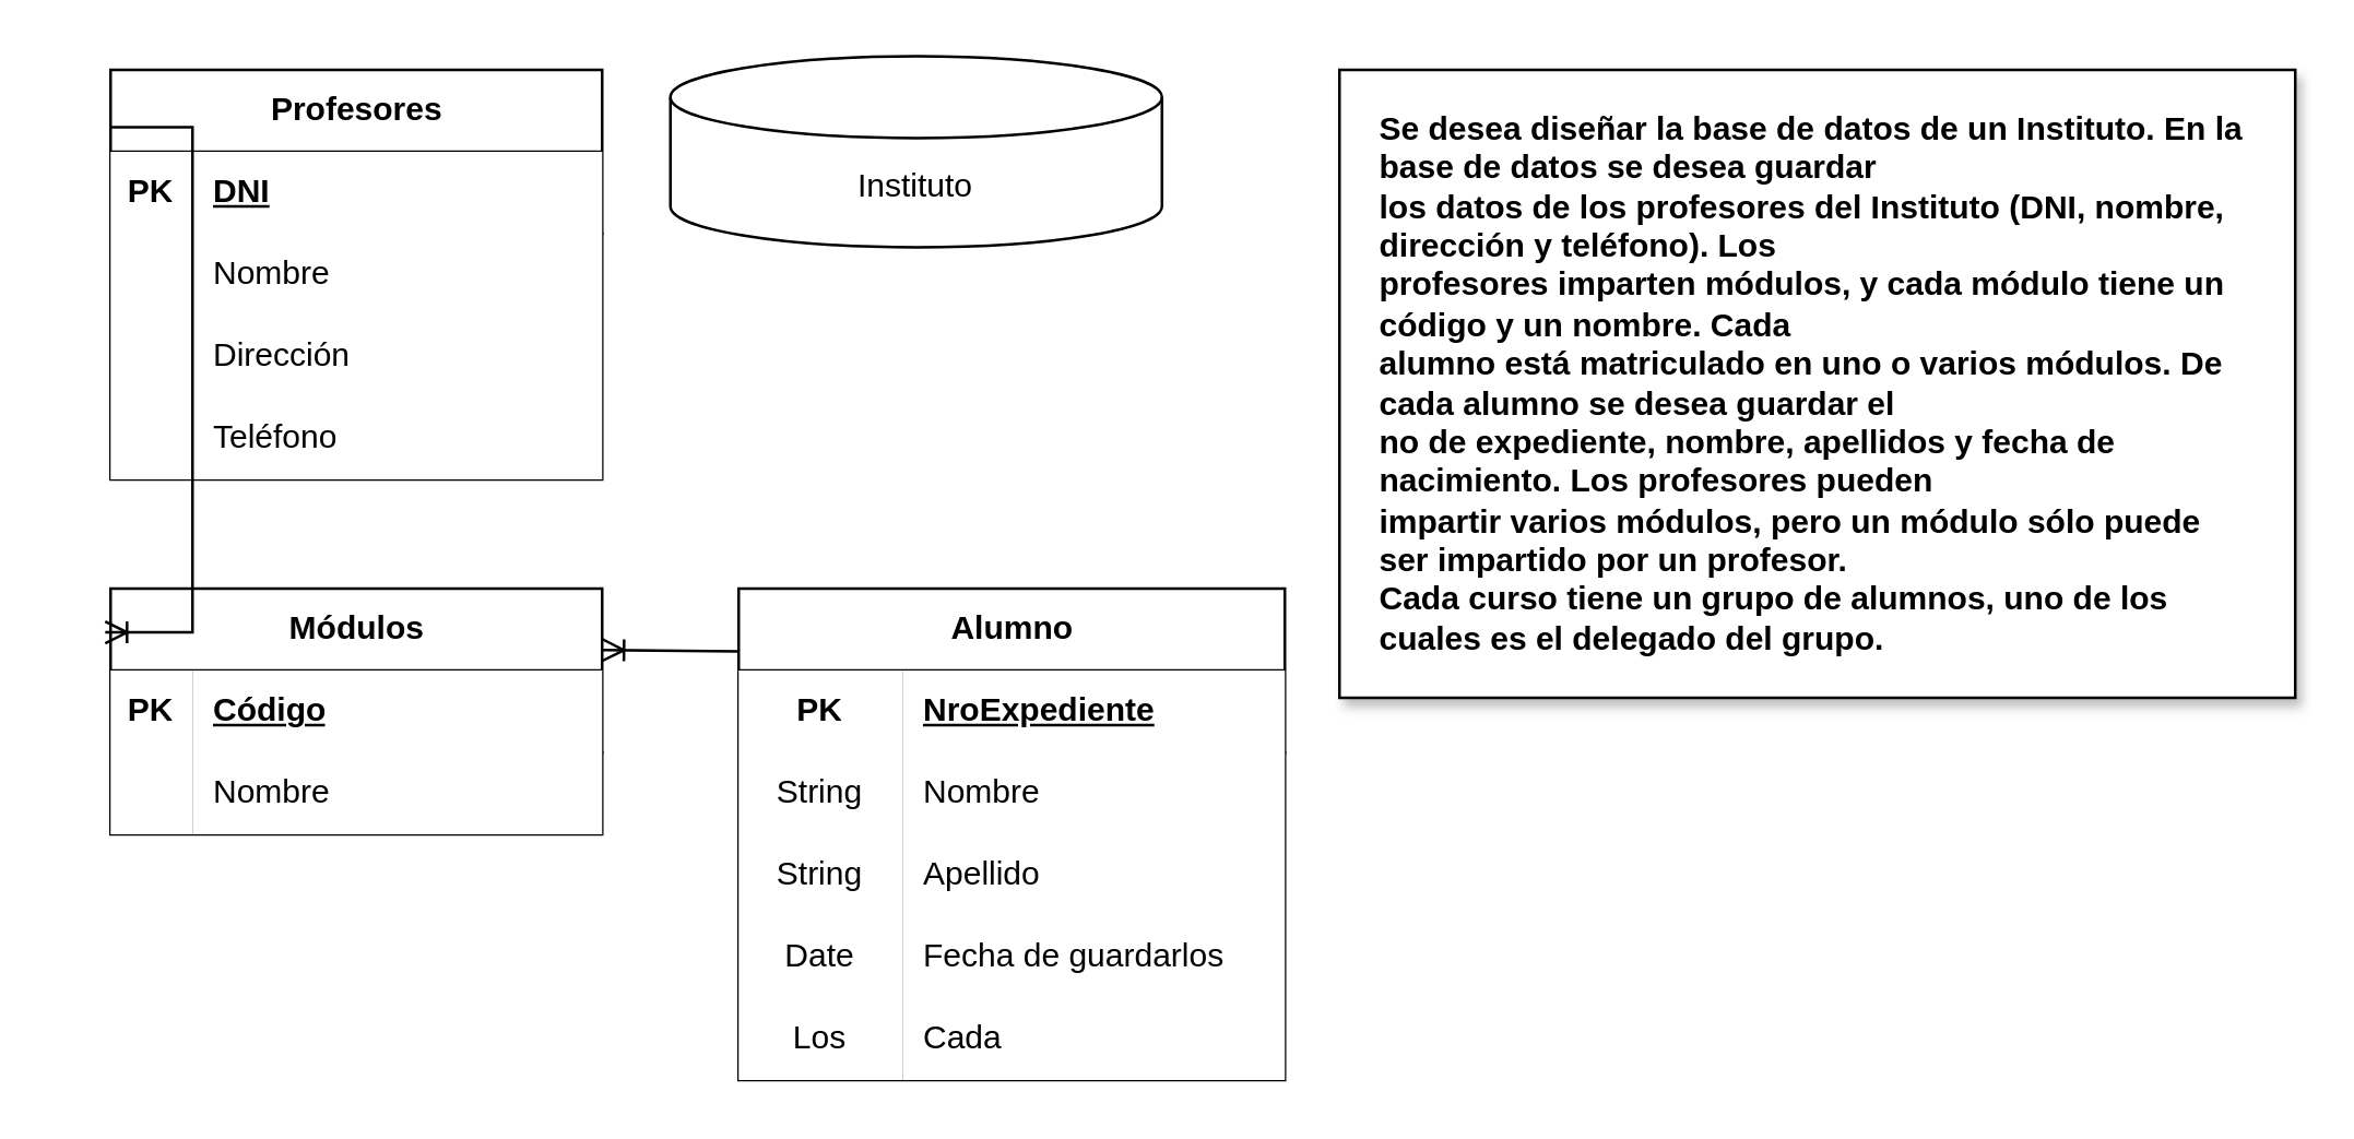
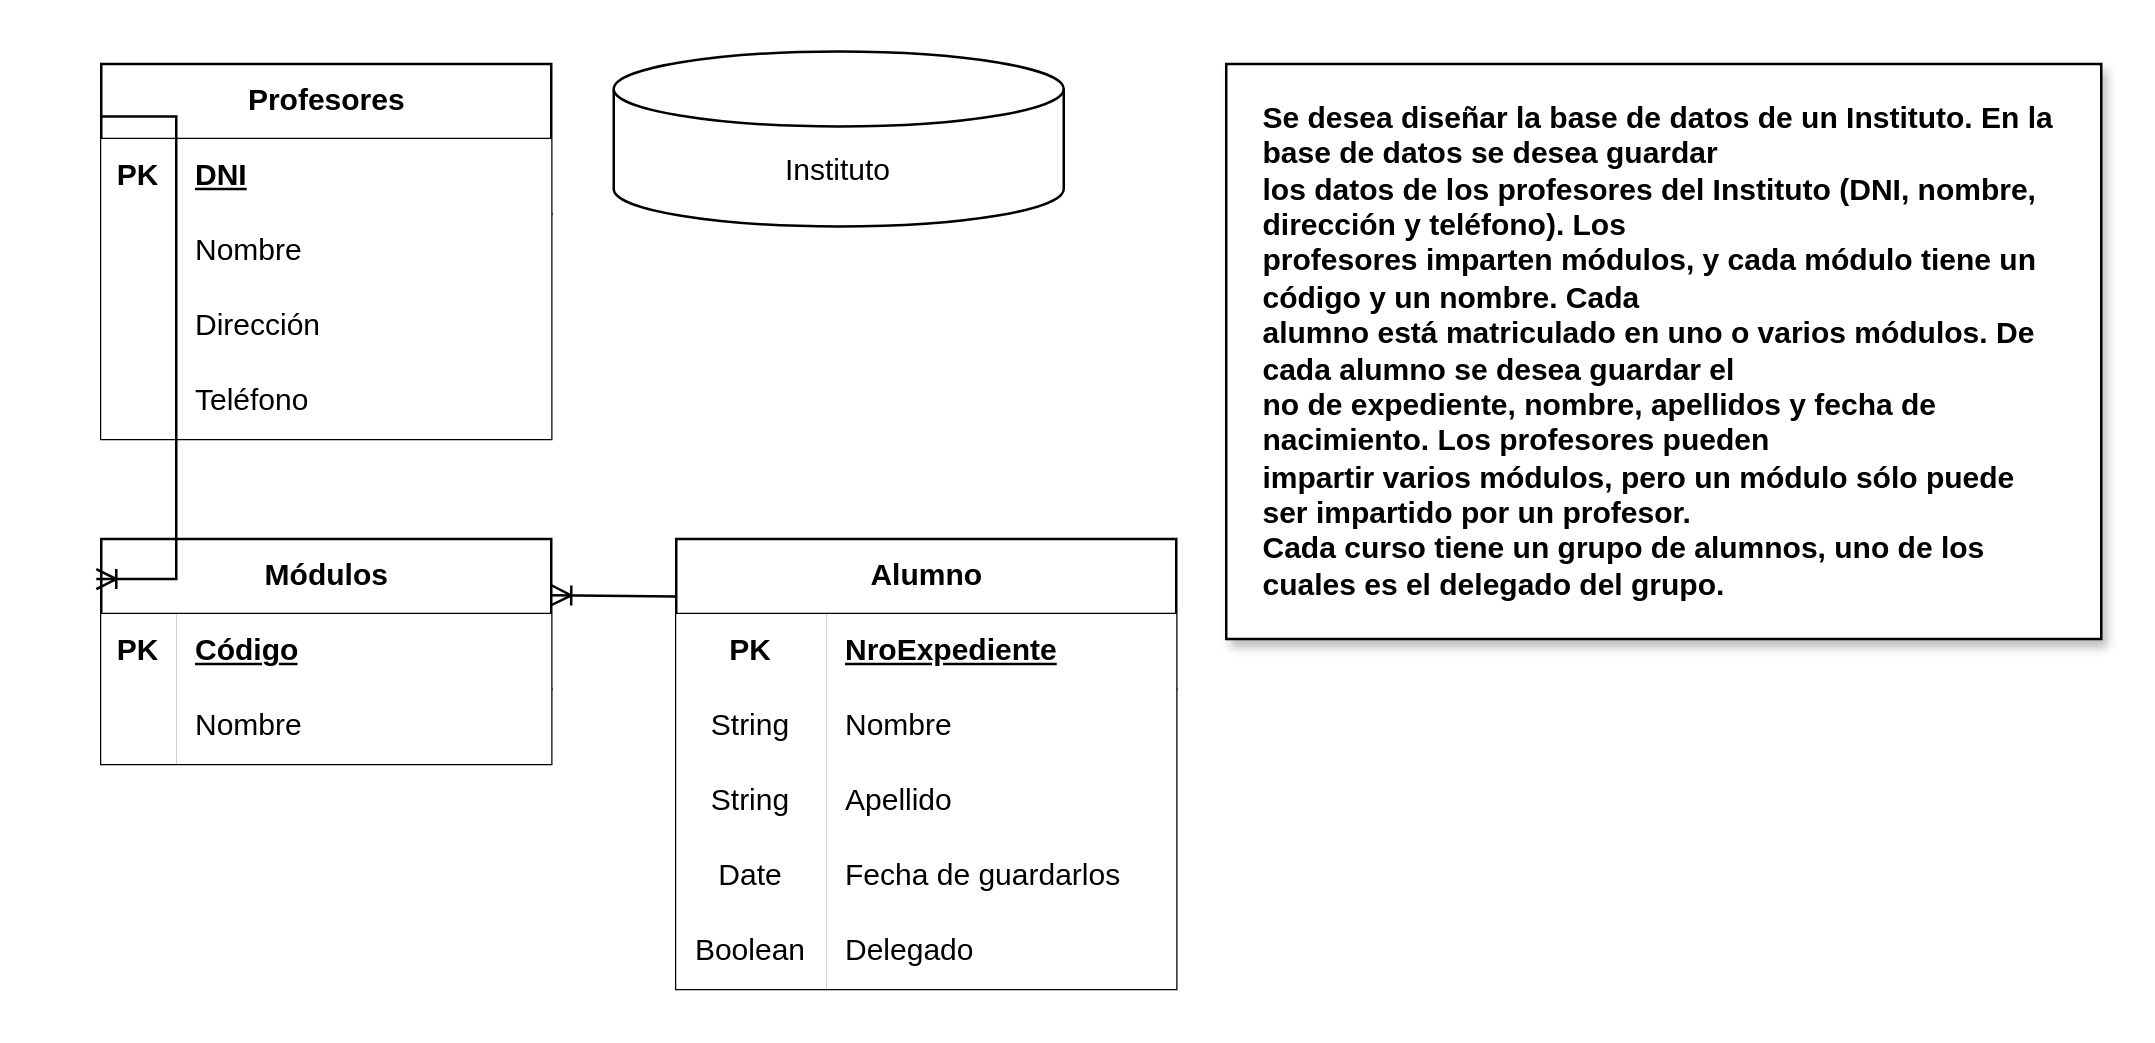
  <mxCell id="0" />
  <mxCell id="1" parent="0" />
  <mxCell id="2" value="Se desea diseñar la base de datos de un Instituto. En la base de datos se desea guardar&lt;br style=&quot;padding: 0px; margin: 0px;&quot;&gt;los datos de los profesores del Instituto (DNI, nombre, dirección y teléfono). Los&lt;br style=&quot;padding: 0px; margin: 0px;&quot;&gt;profesores imparten módulos, y cada módulo tiene un código y un nombre. Cada&lt;br style=&quot;padding: 0px; margin: 0px;&quot;&gt;alumno está matriculado en uno o varios módulos. De cada alumno se desea guardar el&lt;br style=&quot;padding: 0px; margin: 0px;&quot;&gt;no de expediente, nombre, apellidos y fecha de nacimiento. Los profesores pueden&lt;br style=&quot;padding: 0px; margin: 0px;&quot;&gt;impartir varios módulos, pero un módulo sólo puede ser impartido por un profesor.&lt;br style=&quot;padding: 0px; margin: 0px;&quot;&gt;Cada curso tiene un grupo de alumnos, uno de los cuales es el delegado del grupo." style="text;html=1;align=left;verticalAlign=middle;whiteSpace=wrap;rounded=0;fontFamily=Helvetica;fontSize=12;fontColor=default;fontStyle=1;fillColor=default;strokeColor=default;perimeterSpacing=0;glass=0;shadow=1;spacingTop=0;spacing=15;" vertex="1" parent="1"><mxGeometry x="490" y="25" width="350" height="230" as="geometry" /></mxCell>
  <mxCell id="3" value="Profesores" style="shape=table;startSize=30;container=1;collapsible=1;childLayout=tableLayout;fixedRows=1;rowLines=0;fontStyle=1;align=center;resizeLast=1;html=1;" vertex="1" parent="1"><mxGeometry x="40" y="25" width="180" height="150" as="geometry" /></mxCell>
  <mxCell id="4" value="" style="shape=tableRow;horizontal=0;startSize=0;swimlaneHead=0;swimlaneBody=0;fillColor=none;collapsible=0;dropTarget=0;points=[[0,0.5],[1,0.5]];portConstraint=eastwest;top=0;left=0;right=0;bottom=1;" vertex="1" parent="3"><mxGeometry y="30" width="180" height="30" as="geometry" /></mxCell>
  <mxCell id="5" value="PK" style="shape=partialRectangle;connectable=0;top=0;left=0;bottom=0;right=0;fontStyle=1;overflow=hidden;whiteSpace=wrap;html=1;" vertex="1" parent="4"><mxGeometry width="30" height="30" as="geometry"><mxRectangle width="30" height="30" as="alternateBounds" /></mxGeometry></mxCell>
  <mxCell id="6" value="DNI" style="shape=partialRectangle;connectable=0;top=0;left=0;bottom=0;right=0;align=left;spacingLeft=6;fontStyle=5;overflow=hidden;whiteSpace=wrap;html=1;" vertex="1" parent="4"><mxGeometry x="30" width="150" height="30" as="geometry"><mxRectangle width="150" height="30" as="alternateBounds" /></mxGeometry></mxCell>
  <mxCell id="7" value="" style="shape=tableRow;horizontal=0;startSize=0;swimlaneHead=0;swimlaneBody=0;fillColor=none;collapsible=0;dropTarget=0;points=[[0,0.5],[1,0.5]];portConstraint=eastwest;top=0;left=0;right=0;bottom=0;" vertex="1" parent="3"><mxGeometry y="60" width="180" height="30" as="geometry" /></mxCell>
  <mxCell id="8" value="" style="shape=partialRectangle;connectable=0;top=0;left=0;bottom=0;right=0;editable=1;overflow=hidden;whiteSpace=wrap;html=1;" vertex="1" parent="7"><mxGeometry width="30" height="30" as="geometry"><mxRectangle width="30" height="30" as="alternateBounds" /></mxGeometry></mxCell>
  <mxCell id="9" value="Nombre" style="shape=partialRectangle;connectable=0;top=0;left=0;bottom=0;right=0;align=left;spacingLeft=6;overflow=hidden;whiteSpace=wrap;html=1;" vertex="1" parent="7"><mxGeometry x="30" width="150" height="30" as="geometry"><mxRectangle width="150" height="30" as="alternateBounds" /></mxGeometry></mxCell>
  <mxCell id="10" value="" style="shape=tableRow;horizontal=0;startSize=0;swimlaneHead=0;swimlaneBody=0;fillColor=none;collapsible=0;dropTarget=0;points=[[0,0.5],[1,0.5]];portConstraint=eastwest;top=0;left=0;right=0;bottom=0;" vertex="1" parent="3"><mxGeometry y="90" width="180" height="30" as="geometry" /></mxCell>
  <mxCell id="11" value="" style="shape=partialRectangle;connectable=0;top=0;left=0;bottom=0;right=0;editable=1;overflow=hidden;whiteSpace=wrap;html=1;" vertex="1" parent="10"><mxGeometry width="30" height="30" as="geometry"><mxRectangle width="30" height="30" as="alternateBounds" /></mxGeometry></mxCell>
  <mxCell id="12" value="Dirección" style="shape=partialRectangle;connectable=0;top=0;left=0;bottom=0;right=0;align=left;spacingLeft=6;overflow=hidden;whiteSpace=wrap;html=1;" vertex="1" parent="10"><mxGeometry x="30" width="150" height="30" as="geometry"><mxRectangle width="150" height="30" as="alternateBounds" /></mxGeometry></mxCell>
  <mxCell id="13" value="" style="shape=tableRow;horizontal=0;startSize=0;swimlaneHead=0;swimlaneBody=0;fillColor=none;collapsible=0;dropTarget=0;points=[[0,0.5],[1,0.5]];portConstraint=eastwest;top=0;left=0;right=0;bottom=0;" vertex="1" parent="3"><mxGeometry y="120" width="180" height="30" as="geometry" /></mxCell>
  <mxCell id="14" value="" style="shape=partialRectangle;connectable=0;top=0;left=0;bottom=0;right=0;editable=1;overflow=hidden;whiteSpace=wrap;html=1;" vertex="1" parent="13"><mxGeometry width="30" height="30" as="geometry"><mxRectangle width="30" height="30" as="alternateBounds" /></mxGeometry></mxCell>
  <mxCell id="15" value="Teléfono" style="shape=partialRectangle;connectable=0;top=0;left=0;bottom=0;right=0;align=left;spacingLeft=6;overflow=hidden;whiteSpace=wrap;html=1;" vertex="1" parent="13"><mxGeometry x="30" width="150" height="30" as="geometry"><mxRectangle width="150" height="30" as="alternateBounds" /></mxGeometry></mxCell>
  <mxCell id="16" value="Módulos" style="shape=table;startSize=30;container=1;collapsible=1;childLayout=tableLayout;fixedRows=1;rowLines=0;fontStyle=1;align=center;resizeLast=1;html=1;" vertex="1" parent="1"><mxGeometry x="40" y="215" width="180" height="90" as="geometry" /></mxCell>
  <mxCell id="17" value="" style="shape=tableRow;horizontal=0;startSize=0;swimlaneHead=0;swimlaneBody=0;fillColor=none;collapsible=0;dropTarget=0;points=[[0,0.5],[1,0.5]];portConstraint=eastwest;top=0;left=0;right=0;bottom=1;" vertex="1" parent="16"><mxGeometry y="30" width="180" height="30" as="geometry" /></mxCell>
  <mxCell id="18" value="PK" style="shape=partialRectangle;connectable=0;top=0;left=0;bottom=0;right=0;fontStyle=1;overflow=hidden;whiteSpace=wrap;html=1;" vertex="1" parent="17"><mxGeometry width="30" height="30" as="geometry"><mxRectangle width="30" height="30" as="alternateBounds" /></mxGeometry></mxCell>
  <mxCell id="19" value="Código" style="shape=partialRectangle;connectable=0;top=0;left=0;bottom=0;right=0;align=left;spacingLeft=6;fontStyle=5;overflow=hidden;whiteSpace=wrap;html=1;" vertex="1" parent="17"><mxGeometry x="30" width="150" height="30" as="geometry"><mxRectangle width="150" height="30" as="alternateBounds" /></mxGeometry></mxCell>
  <mxCell id="20" value="" style="shape=tableRow;horizontal=0;startSize=0;swimlaneHead=0;swimlaneBody=0;fillColor=none;collapsible=0;dropTarget=0;points=[[0,0.5],[1,0.5]];portConstraint=eastwest;top=0;left=0;right=0;bottom=0;" vertex="1" parent="16"><mxGeometry y="60" width="180" height="30" as="geometry" /></mxCell>
  <mxCell id="21" value="" style="shape=partialRectangle;connectable=0;top=0;left=0;bottom=0;right=0;editable=1;overflow=hidden;whiteSpace=wrap;html=1;" vertex="1" parent="20"><mxGeometry width="30" height="30" as="geometry"><mxRectangle width="30" height="30" as="alternateBounds" /></mxGeometry></mxCell>
  <mxCell id="22" value="Nombre" style="shape=partialRectangle;connectable=0;top=0;left=0;bottom=0;right=0;align=left;spacingLeft=6;overflow=hidden;whiteSpace=wrap;html=1;" vertex="1" parent="20"><mxGeometry x="30" width="150" height="30" as="geometry"><mxRectangle width="150" height="30" as="alternateBounds" /></mxGeometry></mxCell>
  <mxCell id="23" value="Alumno" style="shape=table;startSize=30;container=1;collapsible=1;childLayout=tableLayout;fixedRows=1;rowLines=0;fontStyle=1;align=center;resizeLast=1;html=1;" vertex="1" parent="1"><mxGeometry x="270" y="215" width="200" height="180" as="geometry" /></mxCell>
  <mxCell id="24" value="" style="shape=tableRow;horizontal=0;startSize=0;swimlaneHead=0;swimlaneBody=0;fillColor=none;collapsible=0;dropTarget=0;points=[[0,0.5],[1,0.5]];portConstraint=eastwest;top=0;left=0;right=0;bottom=1;" vertex="1" parent="23"><mxGeometry y="30" width="200" height="30" as="geometry" /></mxCell>
  <mxCell id="25" value="PK" style="shape=partialRectangle;connectable=0;top=0;left=0;bottom=0;right=0;fontStyle=1;overflow=hidden;whiteSpace=wrap;html=1;" vertex="1" parent="24"><mxGeometry width="60" height="30" as="geometry"><mxRectangle width="60" height="30" as="alternateBounds" /></mxGeometry></mxCell>
  <mxCell id="26" value="NroExpediente" style="shape=partialRectangle;connectable=0;top=0;left=0;bottom=0;right=0;align=left;spacingLeft=6;fontStyle=5;overflow=hidden;whiteSpace=wrap;html=1;" vertex="1" parent="24"><mxGeometry x="60" width="140" height="30" as="geometry"><mxRectangle width="140" height="30" as="alternateBounds" /></mxGeometry></mxCell>
  <mxCell id="27" value="" style="shape=tableRow;horizontal=0;startSize=0;swimlaneHead=0;swimlaneBody=0;fillColor=none;collapsible=0;dropTarget=0;points=[[0,0.5],[1,0.5]];portConstraint=eastwest;top=0;left=0;right=0;bottom=0;" vertex="1" parent="23"><mxGeometry y="60" width="200" height="30" as="geometry" /></mxCell>
  <mxCell id="28" value="String" style="shape=partialRectangle;connectable=0;top=0;left=0;bottom=0;right=0;editable=1;overflow=hidden;whiteSpace=wrap;html=1;" vertex="1" parent="27"><mxGeometry width="60" height="30" as="geometry"><mxRectangle width="60" height="30" as="alternateBounds" /></mxGeometry></mxCell>
  <mxCell id="29" value="Nombre" style="shape=partialRectangle;connectable=0;top=0;left=0;bottom=0;right=0;align=left;spacingLeft=6;overflow=hidden;whiteSpace=wrap;html=1;" vertex="1" parent="27"><mxGeometry x="60" width="140" height="30" as="geometry"><mxRectangle width="140" height="30" as="alternateBounds" /></mxGeometry></mxCell>
  <mxCell id="30" value="" style="shape=tableRow;horizontal=0;startSize=0;swimlaneHead=0;swimlaneBody=0;fillColor=none;collapsible=0;dropTarget=0;points=[[0,0.5],[1,0.5]];portConstraint=eastwest;top=0;left=0;right=0;bottom=0;" vertex="1" parent="23"><mxGeometry y="90" width="200" height="30" as="geometry" /></mxCell>
  <mxCell id="31" value="String" style="shape=partialRectangle;connectable=0;top=0;left=0;bottom=0;right=0;editable=1;overflow=hidden;whiteSpace=wrap;html=1;" vertex="1" parent="30"><mxGeometry width="60" height="30" as="geometry"><mxRectangle width="60" height="30" as="alternateBounds" /></mxGeometry></mxCell>
  <mxCell id="32" value="Apellido" style="shape=partialRectangle;connectable=0;top=0;left=0;bottom=0;right=0;align=left;spacingLeft=6;overflow=hidden;whiteSpace=wrap;html=1;" vertex="1" parent="30"><mxGeometry x="60" width="140" height="30" as="geometry"><mxRectangle width="140" height="30" as="alternateBounds" /></mxGeometry></mxCell>
  <mxCell id="33" value="" style="shape=tableRow;horizontal=0;startSize=0;swimlaneHead=0;swimlaneBody=0;fillColor=none;collapsible=0;dropTarget=0;points=[[0,0.5],[1,0.5]];portConstraint=eastwest;top=0;left=0;right=0;bottom=0;" vertex="1" parent="23"><mxGeometry y="120" width="200" height="30" as="geometry" /></mxCell>
  <mxCell id="34" value="Date" style="shape=partialRectangle;connectable=0;top=0;left=0;bottom=0;right=0;editable=1;overflow=hidden;whiteSpace=wrap;html=1;" vertex="1" parent="33"><mxGeometry width="60" height="30" as="geometry"><mxRectangle width="60" height="30" as="alternateBounds" /></mxGeometry></mxCell>
  <mxCell id="35" value="Fecha de guardarlos" style="shape=partialRectangle;connectable=0;top=0;left=0;bottom=0;right=0;align=left;spacingLeft=6;overflow=hidden;whiteSpace=wrap;html=1;" vertex="1" parent="33"><mxGeometry x="60" width="140" height="30" as="geometry"><mxRectangle width="140" height="30" as="alternateBounds" /></mxGeometry></mxCell>
  <mxCell id="36" style="shape=tableRow;horizontal=0;startSize=0;swimlaneHead=0;swimlaneBody=0;fillColor=none;collapsible=0;dropTarget=0;points=[[0,0.5],[1,0.5]];portConstraint=eastwest;top=0;left=0;right=0;bottom=0;" vertex="1" parent="23"><mxGeometry y="150" width="200" height="30" as="geometry" /></mxCell>
- <mxCell id="37" value="Los" style="shape=partialRectangle;connectable=0;top=0;left=0;bottom=0;right=0;editable=1;overflow=hidden;whiteSpace=wrap;html=1;" vertex="1" parent="36"><mxGeometry width="60" height="30" as="geometry"><mxRectangle width="60" height="30" as="alternateBounds" /></mxGeometry></mxCell>
- <mxCell id="38" value="Cada" style="shape=partialRectangle;connectable=0;top=0;left=0;bottom=0;right=0;align=left;spacingLeft=6;overflow=hidden;whiteSpace=wrap;html=1;" vertex="1" parent="36"><mxGeometry x="60" width="140" height="30" as="geometry"><mxRectangle width="140" height="30" as="alternateBounds" /></mxGeometry></mxCell>
+ <mxCell id="37" value="Boolean" style="shape=partialRectangle;connectable=0;top=0;left=0;bottom=0;right=0;editable=1;overflow=hidden;whiteSpace=wrap;html=1;" vertex="1" parent="36"><mxGeometry width="60" height="30" as="geometry"><mxRectangle width="60" height="30" as="alternateBounds" /></mxGeometry></mxCell>
+ <mxCell id="38" value="Delegado" style="shape=partialRectangle;connectable=0;top=0;left=0;bottom=0;right=0;align=left;spacingLeft=6;overflow=hidden;whiteSpace=wrap;html=1;" vertex="1" parent="36"><mxGeometry x="60" width="140" height="30" as="geometry"><mxRectangle width="140" height="30" as="alternateBounds" /></mxGeometry></mxCell>
  <mxCell id="39" value="" style="edgeStyle=entityRelationEdgeStyle;fontSize=12;html=1;endArrow=ERoneToMany;rounded=0;entryX=-0.011;entryY=0.178;entryDx=0;entryDy=0;entryPerimeter=0;" edge="1" parent="1" target="16"><mxGeometry width="100" height="100" relative="1" as="geometry"><mxPoint x="40" y="46" as="sourcePoint" /><mxPoint x="580" y="205" as="targetPoint" /><Array as="points"><mxPoint x="20" y="85" /><mxPoint x="20" y="135" /></Array></mxGeometry></mxCell>
  <mxCell id="40" value="" style="fontSize=12;html=1;endArrow=ERoneToMany;rounded=0;entryX=1;entryY=0.25;entryDx=0;entryDy=0;" edge="1" parent="1" target="16"><mxGeometry width="100" height="100" relative="1" as="geometry"><mxPoint x="270" y="238" as="sourcePoint" /><mxPoint x="410" y="205" as="targetPoint" /></mxGeometry></mxCell>
  <mxCell id="41" value="Instituto" style="shape=cylinder3;whiteSpace=wrap;html=1;boundedLbl=1;backgroundOutline=1;size=15;" vertex="1" parent="1"><mxGeometry x="245" y="20" width="180" height="70" as="geometry" /></mxCell>
